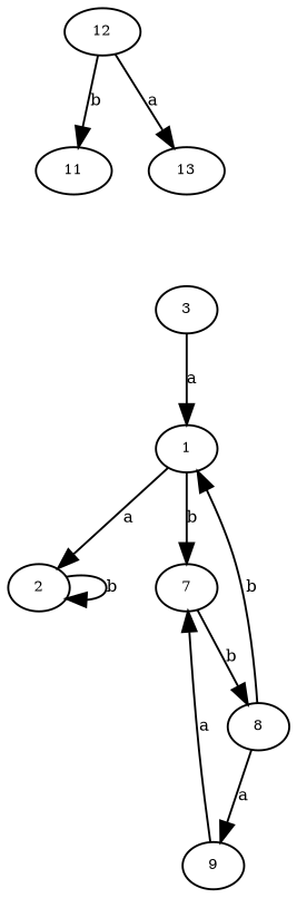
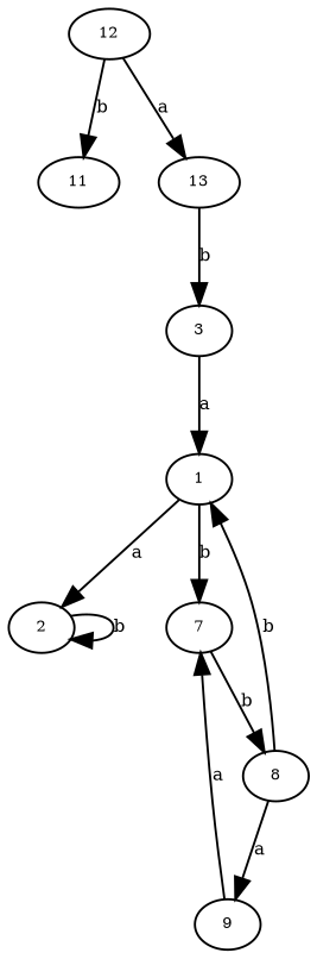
  digraph {
    node [fontsize=7]
    edge [fontsize=8]
    n1 [height=.01 label=1 width=.01]
    n2 [height=.01 label=2 width=.01]
    n3 [height=.01 label=7 width=.01]
    n4 [height=.01 label=8 width=.01]
    n5 [height=.01 label=3 width=.01]
    n6 [height=.01 label=9 width=.01]
    n7 [height=.01 label=11 width=.01]
    n8 [height=.01 label=12 width=.01]
    n9 [height=.01 label=13 width=.01]
    n1 -> n2 [label=a]
    n1 -> n3 [label=b]
    n2 -> n2 [label=b]
    n3 -> n4 [label=b]
    n4 -> n1 [label=b]
    n4 -> n6 [label=a]
    n5 -> n1 [label=a]
    n6 -> n3 [label=a]
    n8 -> n7 [label=b]
    n8 -> n9 [label=a]
+   n9 -> n5 [label=b]
  }
